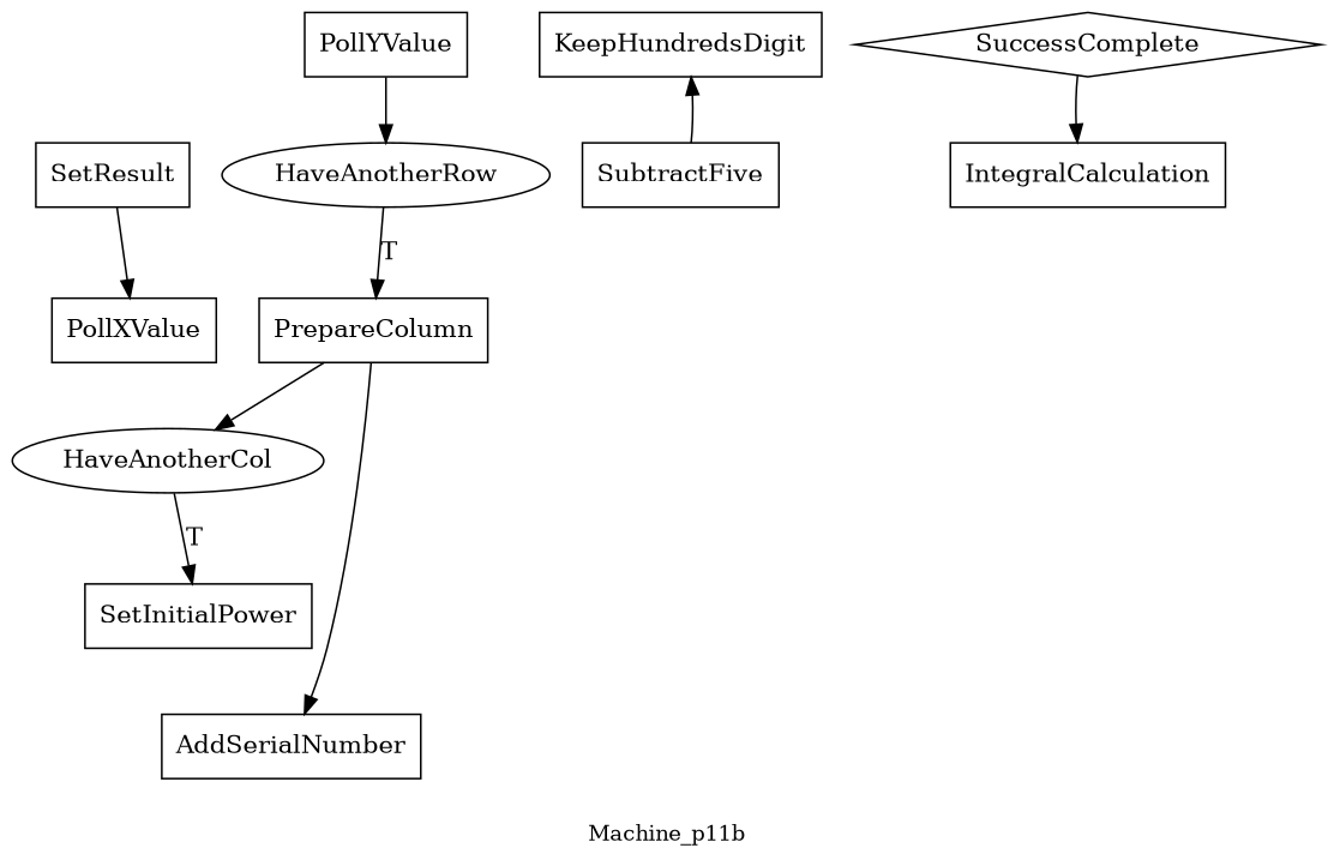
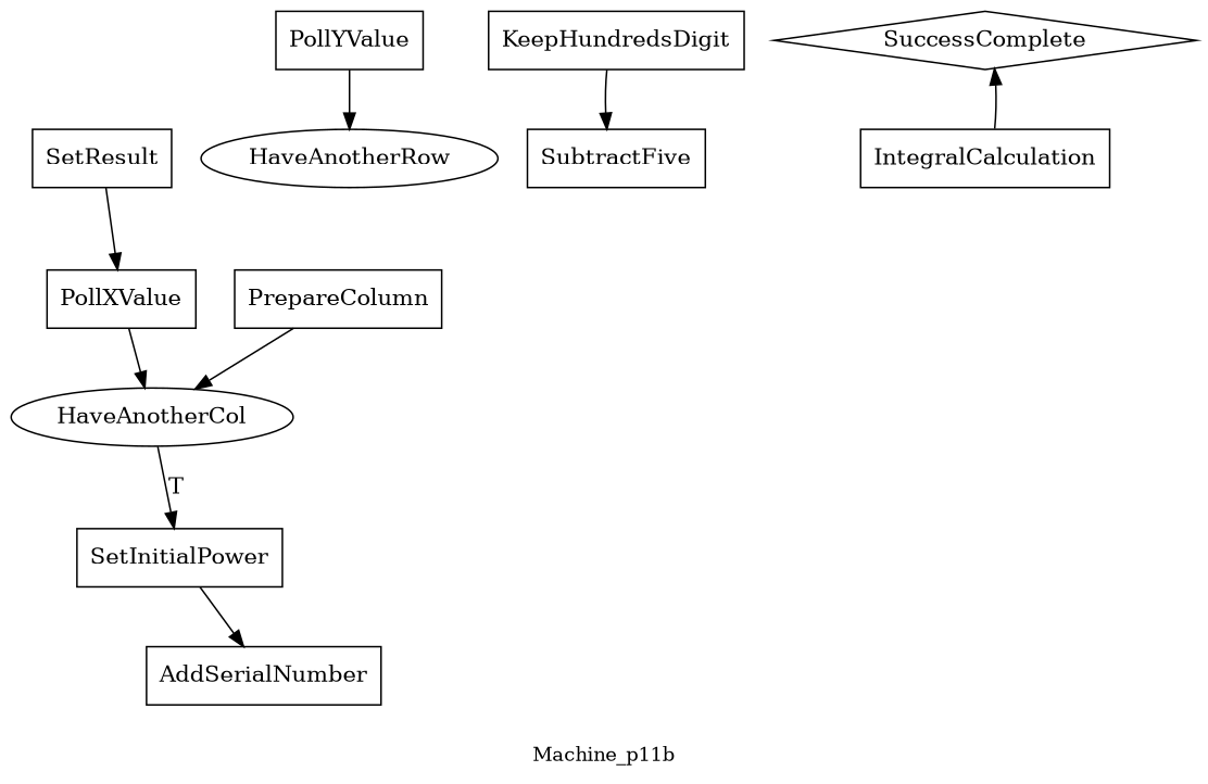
  digraph {
    fontsize=12
    label=Machine_p11b
    node [shape=box]
    HaveAnotherRow [shape=ellipse]
    PrepareColumn
    HaveAnotherCol [shape=ellipse]
    SetInitialPower
    PollYValue
    AddSerialNumber
    KeepHundredsDigit
    SubtractFive
    SetResult
    PollXValue
    SuccessComplete [shape=diamond]
    IntegralCalculation
-   HaveAnotherRow -> PrepareColumn [label=T]
    PrepareColumn -> HaveAnotherCol
    HaveAnotherCol -> SetInitialPower [label=T]
-   PrepareColumn -> AddSerialNumber
+   SetInitialPower -> AddSerialNumber
    PollYValue -> HaveAnotherRow
-   SubtractFive -> KeepHundredsDigit
+   KeepHundredsDigit -> SubtractFive
    SetResult -> PollXValue
-   SuccessComplete -> IntegralCalculation
+   PollXValue -> HaveAnotherCol
+   IntegralCalculation -> SuccessComplete
  }
